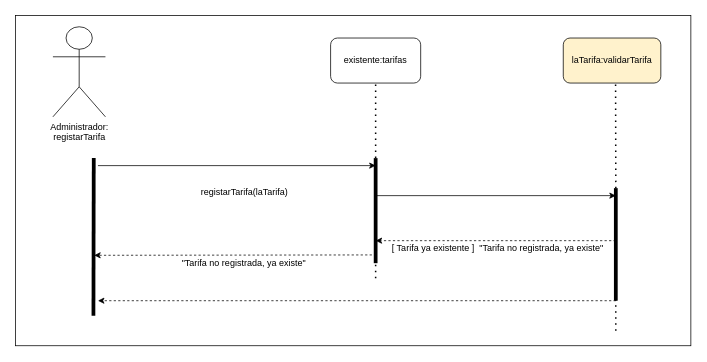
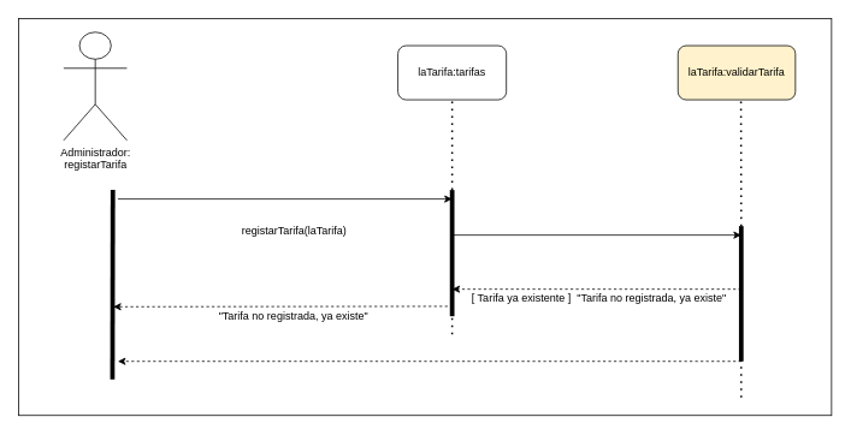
  <mxCell id="0" />
  <mxCell id="1" parent="0" />
  <mxCell id="2" value="" style="rounded=0;whiteSpace=wrap;html=1;" vertex="1" parent="1"><mxGeometry width="900" height="440" as="geometry" x="20" y="20" /></mxCell>
  <mxCell id="3" value="Administrador:&lt;br&gt;registarTarifa" style="shape=umlActor;verticalLabelPosition=bottom;verticalAlign=top;html=1;outlineConnect=0;" parent="1" vertex="1"><mxGeometry x="70" y="35" width="70" height="120" as="geometry" /></mxCell>
- <mxCell id="4" value="existente:tarifas" style="rounded=1;whiteSpace=wrap;html=1;" parent="1" vertex="1"><mxGeometry x="440" y="50" width="120" height="60" as="geometry" /></mxCell>
+ <mxCell id="4" value="laTarifa:tarifas" style="rounded=1;whiteSpace=wrap;html=1;" parent="1" vertex="1"><mxGeometry x="440" y="50" width="120" height="60" as="geometry" /></mxCell>
  <mxCell id="5" value="laTarifa:validarTarifa" style="rounded=1;whiteSpace=wrap;html=1;fillColor=#fff2cc;" parent="1" vertex="1"><mxGeometry x="750" y="50" width="130" height="60" as="geometry" /></mxCell>
  <mxCell id="6" value="registarTarifa(laTarifa)" style="text;html=1;align=center;verticalAlign=middle;resizable=0;points=[];autosize=1;strokeColor=none;" parent="1" vertex="1"><mxGeometry x="260" y="245" width="130" height="20" as="geometry" /></mxCell>
  <mxCell id="7" value="" style="endArrow=none;html=1;strokeWidth=5;" parent="1" edge="1"><mxGeometry width="50" height="50" relative="1" as="geometry"><mxPoint x="124" y="420" as="sourcePoint" /><mxPoint x="124.41" y="210" as="targetPoint" /></mxGeometry></mxCell>
  <mxCell id="8" value="" style="endArrow=classic;html=1;strokeWidth=1;" parent="1" edge="1"><mxGeometry width="50" height="50" relative="1" as="geometry"><mxPoint x="130" y="220" as="sourcePoint" /><mxPoint x="500" y="220" as="targetPoint" /></mxGeometry></mxCell>
  <mxCell id="9" value="" style="endArrow=none;html=1;strokeWidth=5;" parent="1" edge="1"><mxGeometry width="50" height="50" relative="1" as="geometry"><mxPoint x="500" y="350" as="sourcePoint" /><mxPoint x="500" y="210" as="targetPoint" /></mxGeometry></mxCell>
  <mxCell id="10" value="" style="endArrow=none;dashed=1;html=1;dashPattern=1 3;strokeWidth=2;" parent="1" edge="1"><mxGeometry width="50" height="50" relative="1" as="geometry"><mxPoint x="500" y="210" as="sourcePoint" /><mxPoint x="500" y="110" as="targetPoint" /></mxGeometry></mxCell>
  <mxCell id="11" value="" style="endArrow=none;dashed=1;html=1;dashPattern=1 3;strokeWidth=2;" parent="1" edge="1"><mxGeometry width="50" height="50" relative="1" as="geometry"><mxPoint x="500" y="370" as="sourcePoint" /><mxPoint x="500" y="270" as="targetPoint" /></mxGeometry></mxCell>
  <mxCell id="12" value="" style="endArrow=classic;html=1;strokeWidth=1;" parent="1" edge="1"><mxGeometry width="50" height="50" relative="1" as="geometry"><mxPoint x="500" y="260" as="sourcePoint" /><mxPoint x="820" y="260" as="targetPoint" /></mxGeometry></mxCell>
  <mxCell id="13" value="" style="endArrow=none;dashed=1;html=1;dashPattern=1 3;strokeWidth=2;" parent="1" edge="1"><mxGeometry width="50" height="50" relative="1" as="geometry"><mxPoint x="820" y="250" as="sourcePoint" /><mxPoint x="819.71" y="110" as="targetPoint" /></mxGeometry></mxCell>
  <mxCell id="14" value="" style="endArrow=none;html=1;strokeWidth=5;" parent="1" edge="1"><mxGeometry width="50" height="50" relative="1" as="geometry"><mxPoint x="820" y="400" as="sourcePoint" /><mxPoint x="820" y="250" as="targetPoint" /></mxGeometry></mxCell>
  <mxCell id="15" value="" style="endArrow=none;dashed=1;html=1;dashPattern=1 3;strokeWidth=2;" parent="1" edge="1"><mxGeometry width="50" height="50" relative="1" as="geometry"><mxPoint x="820" y="440" as="sourcePoint" /><mxPoint x="819.71" y="280" as="targetPoint" /></mxGeometry></mxCell>
  <mxCell id="16" value="" style="endArrow=classic;html=1;strokeWidth=1;dashed=1;" parent="1" edge="1"><mxGeometry width="50" height="50" relative="1" as="geometry"><mxPoint x="820" y="400" as="sourcePoint" /><mxPoint x="130" y="400" as="targetPoint" /></mxGeometry></mxCell>
  <mxCell id="17" value="" style="endArrow=classic;html=1;strokeWidth=1;dashed=1;" parent="1" edge="1"><mxGeometry width="50" height="50" relative="1" as="geometry"><mxPoint x="820" y="320" as="sourcePoint" /><mxPoint x="500" y="320" as="targetPoint" /></mxGeometry></mxCell>
  <mxCell id="18" value="[ Tarifa ya existente ]&amp;nbsp; &quot;Tarifa no registrada, ya existe&quot;" style="text;html=1;align=left;verticalAlign=middle;resizable=0;points=[];autosize=1;strokeColor=none;" parent="1" vertex="1"><mxGeometry x="520" y="320" width="300" height="20" as="geometry" /></mxCell>
  <mxCell id="19" value="" style="endArrow=classic;html=1;strokeWidth=1;dashed=1;" parent="1" edge="1"><mxGeometry width="50" height="50" relative="1" as="geometry"><mxPoint x="495" y="339" as="sourcePoint" /><mxPoint x="125" y="339.5" as="targetPoint" /></mxGeometry></mxCell>
  <mxCell id="20" value="&quot;Tarifa no registrada, ya existe&quot;" style="text;html=1;align=left;verticalAlign=middle;resizable=0;points=[];autosize=1;strokeColor=none;" parent="1" vertex="1"><mxGeometry x="240" y="340" width="180" height="20" as="geometry" /></mxCell>
